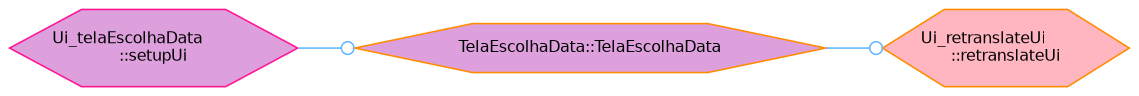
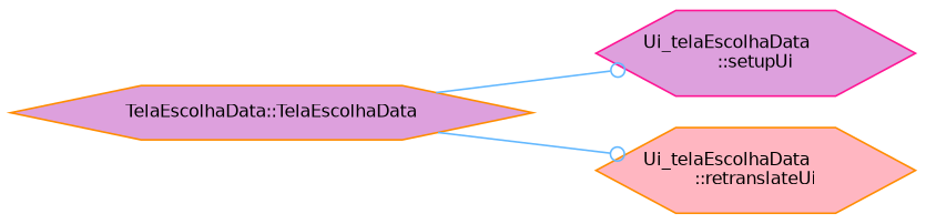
  digraph {
    rankdir=LR
    node [color=darkorange fillcolor=plum fontname=Helvetica fontsize=10 shape=hexagon style=filled]
    edge [arrowhead=odot color=steelblue1 fontname=Helvetica fontsize=10 labelfontname=Helvetica labelfontsize=10 style=solid]
    n1 [fontcolor=black height=0.2 label="TelaEscolhaData::TelaEscolhaData" width=0.4]
    n2 [color=deeppink height=0.2 label="Ui_telaEscolhaData\l::setupUi" width=0.4]
-   n3 [fillcolor=lightpink height=0.2 label="Ui_retranslateUi\l::retranslateUi" width=0.4]
-   n2 -> n1
+   n3 [fillcolor=lightpink height=0.2 label="Ui_telaEscolhaData\l::retranslateUi" width=0.4]
+   n1 -> n2
    n1 -> n3
  }
